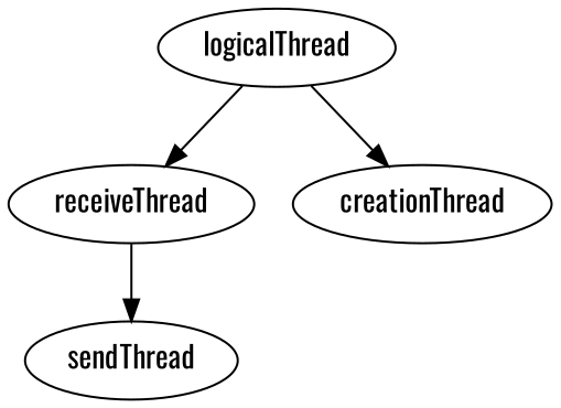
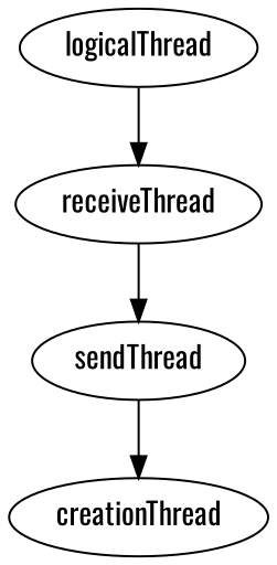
  digraph {
    fontname=Oswald
    node [fontname=Oswald]
    edge [fontname=Oswald]
    logicalThread
    receiveThread
    creationThread
    sendThread
    logicalThread -> receiveThread
-   logicalThread -> creationThread
+   sendThread -> creationThread
    receiveThread -> sendThread
  }
